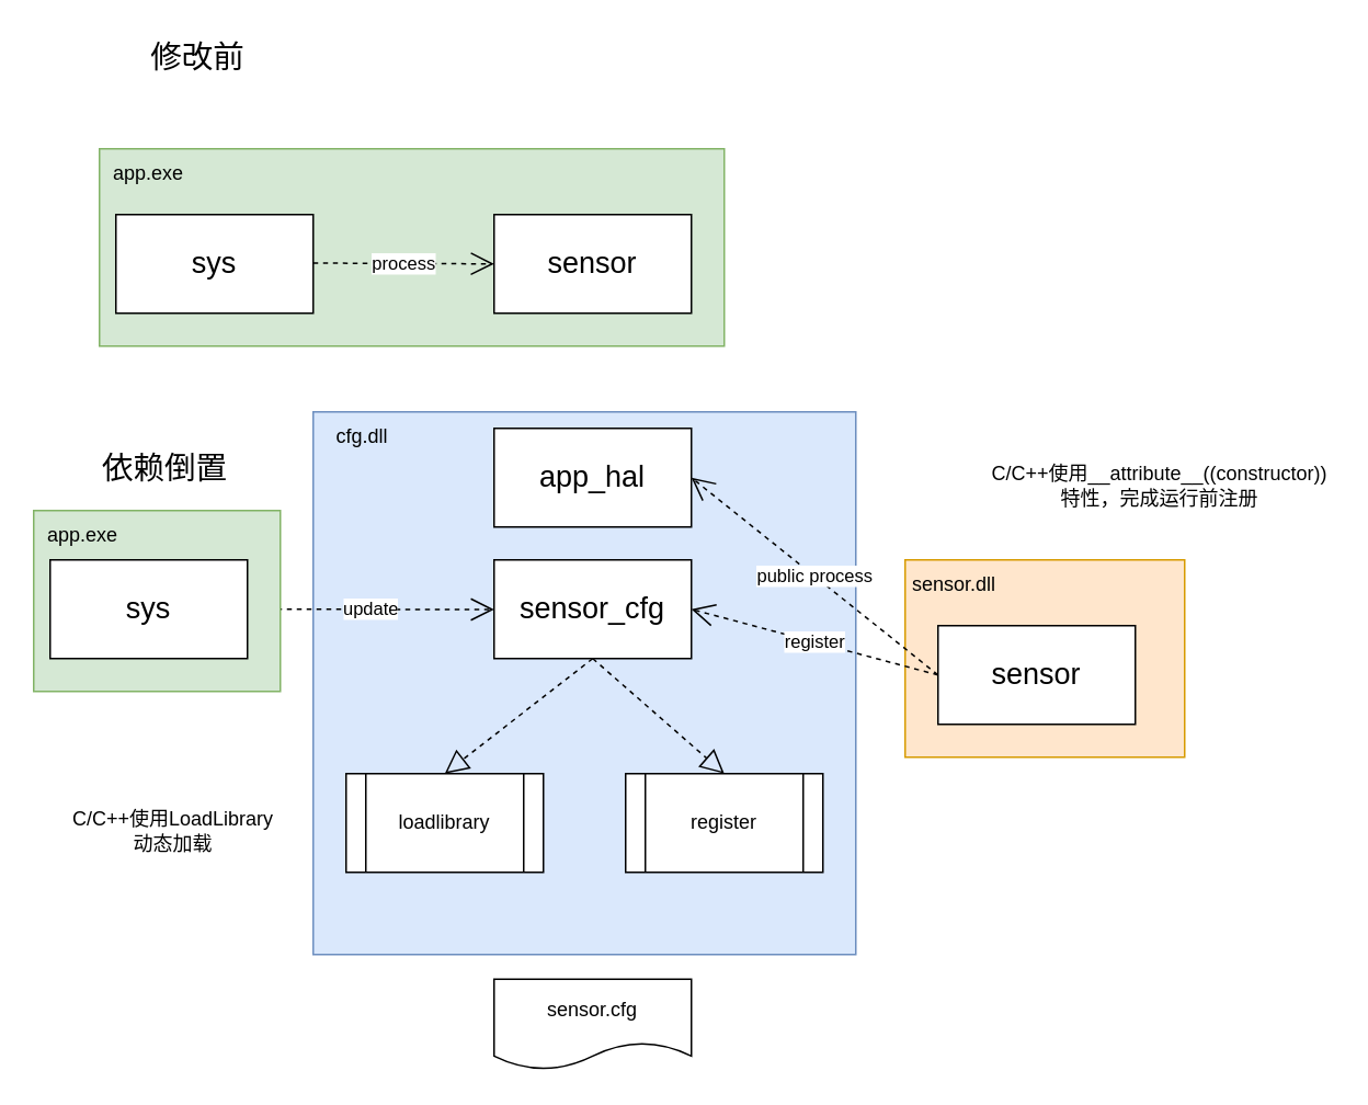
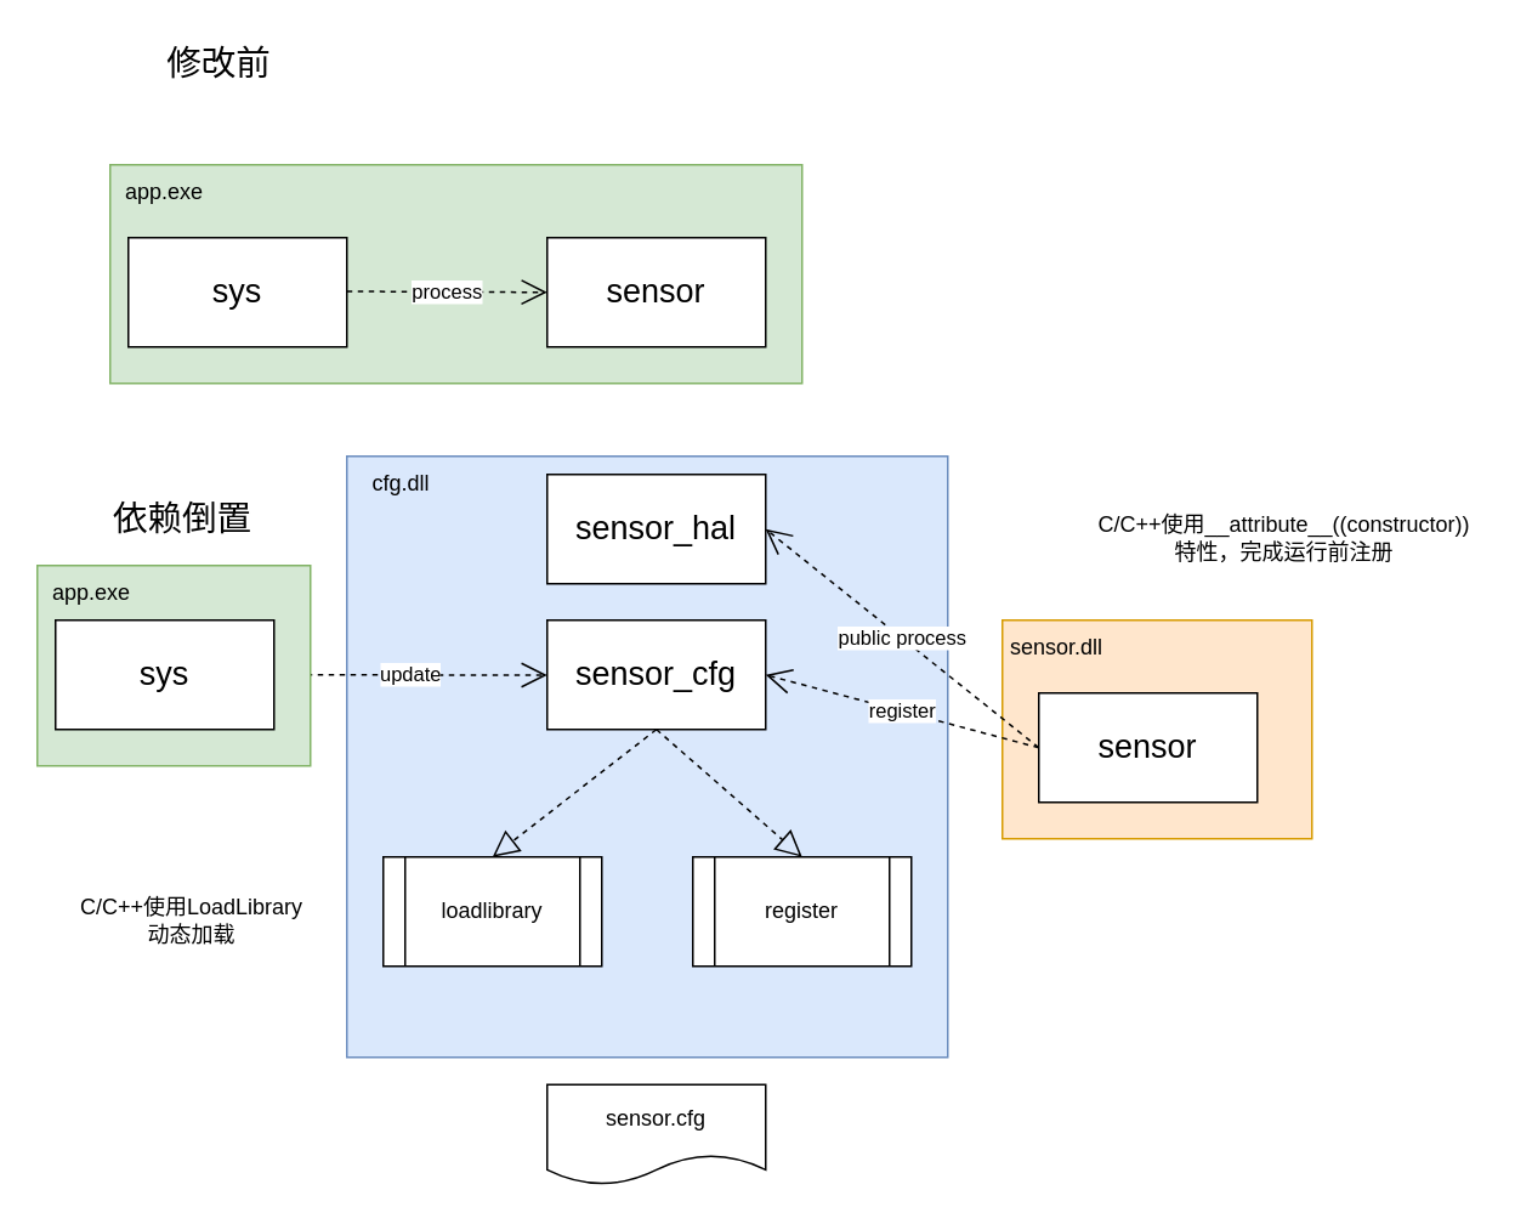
  <mxCell id="0" />
  <mxCell id="1" parent="0" />
  <mxCell id="2" value="" style="rounded=0;whiteSpace=wrap;html=1;fillColor=#ffe6cc;strokeColor=#d79b00;" vertex="1" parent="1"><mxGeometry x="550" y="340" width="170" height="120" as="geometry" /></mxCell>
  <mxCell id="3" value="" style="rounded=0;whiteSpace=wrap;html=1;fillColor=#dae8fc;strokeColor=#6c8ebf;" vertex="1" parent="1"><mxGeometry x="190" y="250" width="330" height="330" as="geometry" /></mxCell>
  <mxCell id="4" value="" style="rounded=0;whiteSpace=wrap;html=1;fillColor=#d5e8d4;strokeColor=#82b366;" vertex="1" parent="1"><mxGeometry x="60" y="90" width="380" height="120" as="geometry" /></mxCell>
  <mxCell id="5" value="sys" style="rounded=0;whiteSpace=wrap;html=1;fontSize=18;" vertex="1" parent="1"><mxGeometry x="70" y="130" width="120" height="60" as="geometry" /></mxCell>
  <mxCell id="6" value="修改前" style="text;html=1;align=center;verticalAlign=middle;whiteSpace=wrap;rounded=0;fontSize=19;" vertex="1" parent="1"><mxGeometry x="90" y="20" width="60" height="30" as="geometry" /></mxCell>
  <mxCell id="7" value="sensor" style="rounded=0;whiteSpace=wrap;html=1;fontSize=18;" vertex="1" parent="1"><mxGeometry x="300" y="130" width="120" height="60" as="geometry" /></mxCell>
  <mxCell id="8" value="依赖倒置" style="text;html=1;align=center;verticalAlign=middle;whiteSpace=wrap;rounded=0;fontSize=19;" vertex="1" parent="1"><mxGeometry x="60" y="270" width="80" height="30" as="geometry" /></mxCell>
  <mxCell id="9" value="sensor_cfg" style="rounded=0;whiteSpace=wrap;html=1;fontSize=18;" vertex="1" parent="1"><mxGeometry x="300" y="340" width="120" height="60" as="geometry" /></mxCell>
  <mxCell id="10" value="process" style="endArrow=open;endSize=12;dashed=1;html=1;rounded=0;entryX=0;entryY=0.5;entryDx=0;entryDy=0;" edge="1" parent="1" target="7"><mxGeometry width="160" relative="1" as="geometry"><mxPoint x="190" y="159.5" as="sourcePoint" /><mxPoint x="290" y="160" as="targetPoint" /></mxGeometry></mxCell>
  <mxCell id="11" value="update" style="endArrow=open;endSize=12;dashed=1;html=1;rounded=0;entryX=0;entryY=0.5;entryDx=0;entryDy=0;exitX=1;exitY=0.5;exitDx=0;exitDy=0;" edge="1" parent="1" source="24"><mxGeometry x="0.003" width="160" relative="1" as="geometry"><mxPoint x="190" y="369.66" as="sourcePoint" /><mxPoint x="300" y="370.16" as="targetPoint" /><mxPoint as="offset" /></mxGeometry></mxCell>
  <mxCell id="12" value="sensor" style="rounded=0;whiteSpace=wrap;html=1;fontSize=18;" vertex="1" parent="1"><mxGeometry x="570" y="380" width="120" height="60" as="geometry" /></mxCell>
  <mxCell id="13" value="register" style="endArrow=open;endSize=12;dashed=1;html=1;rounded=0;exitX=0;exitY=0.5;exitDx=0;exitDy=0;entryX=1;entryY=0.5;entryDx=0;entryDy=0;" edge="1" parent="1" source="12" target="9"><mxGeometry width="160" relative="1" as="geometry"><mxPoint x="530" y="390" as="sourcePoint" /><mxPoint x="690" y="390" as="targetPoint" /></mxGeometry></mxCell>
  <mxCell id="14" value="C/C++使用__attribute__((constructor))特性，完成运行前注册" style="text;html=1;align=center;verticalAlign=middle;whiteSpace=wrap;rounded=0;" vertex="1" parent="1"><mxGeometry x="600" y="280" width="210" height="30" as="geometry" /></mxCell>
  <mxCell id="15" value="register" style="shape=process;whiteSpace=wrap;html=1;backgroundOutline=1;" vertex="1" parent="1"><mxGeometry x="380" y="470" width="120" height="60" as="geometry" /></mxCell>
  <mxCell id="16" value="" style="endArrow=block;dashed=1;endFill=0;endSize=12;html=1;rounded=0;exitX=0.5;exitY=1;exitDx=0;exitDy=0;entryX=0.5;entryY=0;entryDx=0;entryDy=0;" edge="1" parent="1" source="9" target="15"><mxGeometry width="160" relative="1" as="geometry"><mxPoint x="230" y="430" as="sourcePoint" /><mxPoint x="390" y="430" as="targetPoint" /></mxGeometry></mxCell>
  <mxCell id="17" value="app.exe" style="text;html=1;align=center;verticalAlign=middle;whiteSpace=wrap;rounded=0;" vertex="1" parent="1"><mxGeometry x="60" y="90" width="60" height="30" as="geometry" /></mxCell>
  <mxCell id="18" value="loadlibrary" style="shape=process;whiteSpace=wrap;html=1;backgroundOutline=1;" vertex="1" parent="1"><mxGeometry x="210" y="470" width="120" height="60" as="geometry" /></mxCell>
  <mxCell id="19" value="" style="endArrow=block;dashed=1;endFill=0;endSize=12;html=1;rounded=0;entryX=0.5;entryY=0;entryDx=0;entryDy=0;" edge="1" parent="1" target="18"><mxGeometry width="160" relative="1" as="geometry"><mxPoint x="360" y="400" as="sourcePoint" /><mxPoint x="350" y="470" as="targetPoint" /></mxGeometry></mxCell>
  <mxCell id="20" value="sensor.cfg" style="shape=document;whiteSpace=wrap;html=1;boundedLbl=1;" vertex="1" parent="1"><mxGeometry x="300" y="595" width="120" height="55" as="geometry" /></mxCell>
  <mxCell id="21" value="C/C++使用LoadLibrary&lt;div&gt;动态加载&lt;/div&gt;" style="text;html=1;align=center;verticalAlign=middle;whiteSpace=wrap;rounded=0;" vertex="1" parent="1"><mxGeometry x="20" y="490" width="170" height="30" as="geometry" /></mxCell>
  <mxCell id="22" value="" style="group" vertex="1" connectable="0" parent="1"><mxGeometry x="20" y="310" width="150" height="110" as="geometry" /></mxCell>
  <mxCell id="23" value="" style="rounded=0;whiteSpace=wrap;html=1;fillColor=#d5e8d4;strokeColor=#82b366;" vertex="1" parent="22"><mxGeometry width="150" height="110" as="geometry" /></mxCell>
  <mxCell id="24" value="sys" style="rounded=0;whiteSpace=wrap;html=1;fontSize=18;" vertex="1" parent="22"><mxGeometry x="10" y="30" width="120" height="60" as="geometry" /></mxCell>
  <mxCell id="25" value="app.exe" style="text;html=1;align=center;verticalAlign=middle;whiteSpace=wrap;rounded=0;" vertex="1" parent="22"><mxGeometry width="60" height="30" as="geometry" /></mxCell>
  <mxCell id="26" value="cfg.dll" style="text;html=1;align=center;verticalAlign=middle;whiteSpace=wrap;rounded=0;" vertex="1" parent="1"><mxGeometry x="190" y="250" width="60" height="30" as="geometry" /></mxCell>
- <mxCell id="27" value="app_hal" style="rounded=0;whiteSpace=wrap;html=1;fontSize=18;" vertex="1" parent="1"><mxGeometry x="300" y="260" width="120" height="60" as="geometry" /></mxCell>
+ <mxCell id="27" value="sensor_hal" style="rounded=0;whiteSpace=wrap;html=1;fontSize=18;" vertex="1" parent="1"><mxGeometry x="300" y="260" width="120" height="60" as="geometry" /></mxCell>
  <mxCell id="28" value="public process" style="endArrow=open;endSize=12;dashed=1;html=1;rounded=0;exitX=0;exitY=0.5;exitDx=0;exitDy=0;entryX=1;entryY=0.5;entryDx=0;entryDy=0;" edge="1" parent="1" source="12"><mxGeometry width="160" relative="1" as="geometry"><mxPoint x="570" y="330" as="sourcePoint" /><mxPoint x="420" y="290" as="targetPoint" /></mxGeometry></mxCell>
  <mxCell id="29" value="sensor.dll" style="text;html=1;align=center;verticalAlign=middle;whiteSpace=wrap;rounded=0;" vertex="1" parent="1"><mxGeometry x="550" y="340" width="60" height="30" as="geometry" /></mxCell>
